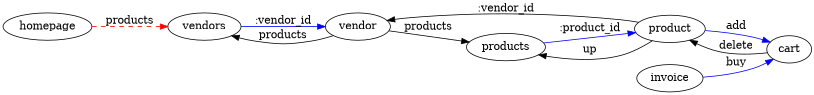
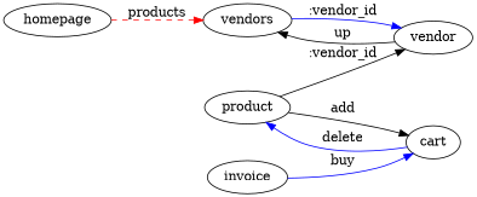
  digraph {
    rankdir=LR
    homepage
    vendors
-   products
    product
    vendor
    cart
    invoice
    homepage -> vendors [color=red label=products style=dashed]
    vendors -> vendor [color=blue label=":vendor_id"]
-   products -> product [color=blue label=":product_id"]
-   product -> products [label=up]
    product -> vendor [label=":vendor_id"]
-   product -> cart [color=blue label=add]
-   vendor -> vendors [label=products]
-   vendor -> products [label=products]
-   cart -> product [label=delete]
+   product -> cart [color=black label=add]
+   vendor -> vendors [label=up]
+   cart -> product [label=delete color=blue]
    invoice -> cart [color=blue label=buy]
  }
